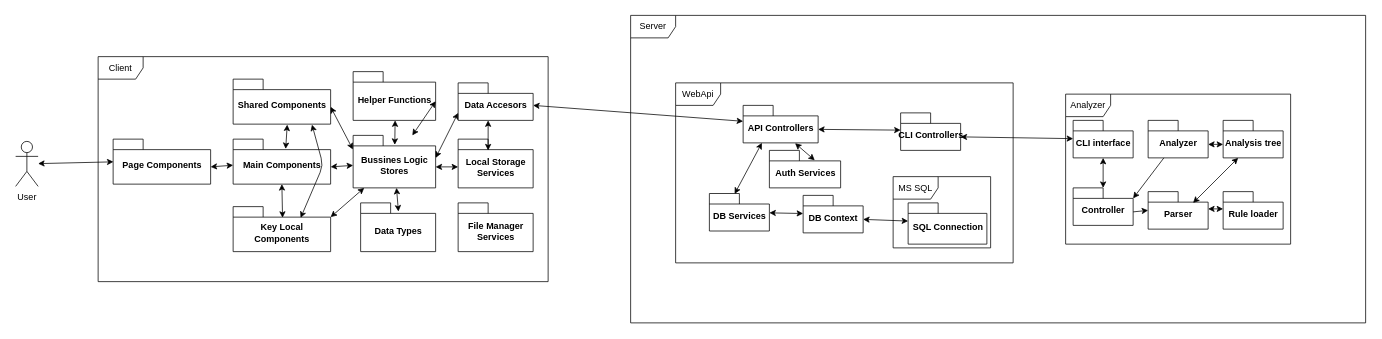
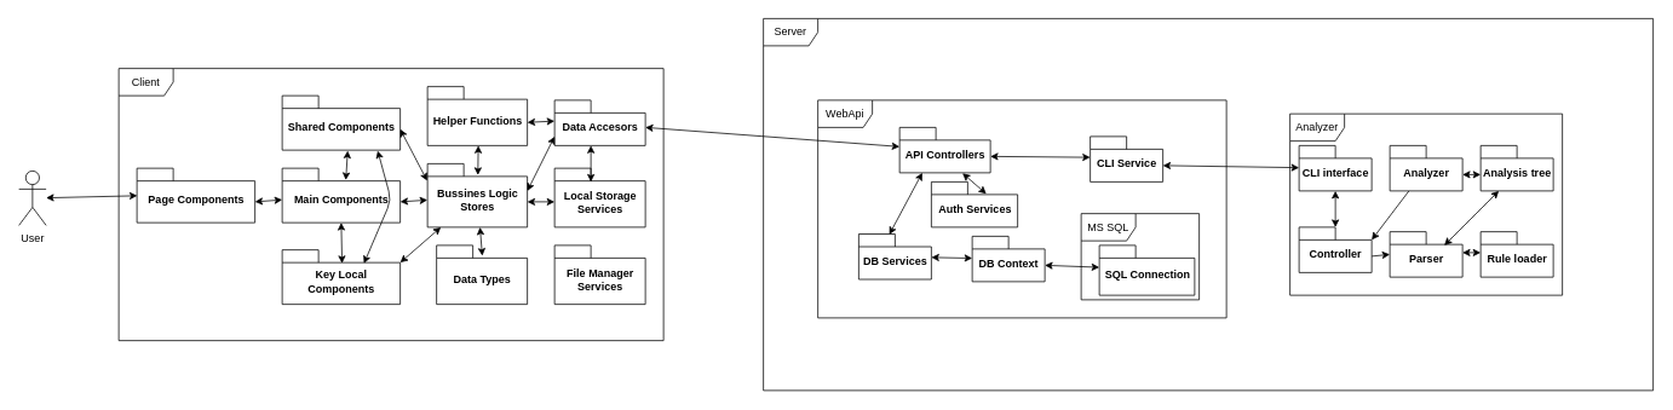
  <mxCell id="0" />
  <mxCell id="1" parent="0" />
  <mxCell id="2" value="Server" style="shape=umlFrame;whiteSpace=wrap;html=1;" vertex="1" parent="1"><mxGeometry x="840" y="20" width="980" height="410" as="geometry" /></mxCell>
  <mxCell id="3" value="WebApi" style="shape=umlFrame;whiteSpace=wrap;html=1;" vertex="1" parent="1"><mxGeometry x="900" y="110" width="450" height="240" as="geometry" /></mxCell>
  <mxCell id="4" value="MS SQL" style="shape=umlFrame;whiteSpace=wrap;html=1;" vertex="1" parent="1"><mxGeometry x="1190" y="235" width="130" height="95" as="geometry" /></mxCell>
  <mxCell id="5" value="Client" style="shape=umlFrame;whiteSpace=wrap;html=1;" vertex="1" parent="1"><mxGeometry x="130" y="75" width="600" height="300" as="geometry" /></mxCell>
  <mxCell id="6" value="Analyzer" style="shape=umlFrame;whiteSpace=wrap;html=1;" vertex="1" parent="1"><mxGeometry x="1420" y="125" width="300" height="200" as="geometry" /></mxCell>
  <mxCell id="7" value="CLI interface" style="shape=folder;fontStyle=1;spacingTop=10;tabWidth=40;tabHeight=14;tabPosition=left;html=1;" vertex="1" parent="1"><mxGeometry x="1430" y="160" width="80" height="50" as="geometry" /></mxCell>
  <mxCell id="8" value="Controller" style="shape=folder;fontStyle=1;spacingTop=10;tabWidth=40;tabHeight=14;tabPosition=left;html=1;" vertex="1" parent="1"><mxGeometry x="1430" y="250" width="80" height="50" as="geometry" /></mxCell>
  <mxCell id="9" value="Parser" style="shape=folder;fontStyle=1;spacingTop=10;tabWidth=40;tabHeight=14;tabPosition=left;html=1;" vertex="1" parent="1"><mxGeometry x="1530" y="255" width="80" height="50" as="geometry" /></mxCell>
  <mxCell id="10" value="Rule loader" style="shape=folder;fontStyle=1;spacingTop=10;tabWidth=40;tabHeight=14;tabPosition=left;html=1;" vertex="1" parent="1"><mxGeometry x="1630" y="255" width="80" height="50" as="geometry" /></mxCell>
  <mxCell id="11" value="Analysis tree" style="shape=folder;fontStyle=1;spacingTop=10;tabWidth=40;tabHeight=14;tabPosition=left;html=1;" vertex="1" parent="1"><mxGeometry x="1630" y="160" width="80" height="50" as="geometry" /></mxCell>
  <mxCell id="12" value="Analyzer" style="shape=folder;fontStyle=1;spacingTop=10;tabWidth=40;tabHeight=14;tabPosition=left;html=1;" vertex="1" parent="1"><mxGeometry x="1530" y="160" width="80" height="50" as="geometry" /></mxCell>
  <mxCell id="13" value="" style="endArrow=classic;startArrow=classic;html=1;exitX=0;exitY=0;exitDx=40;exitDy=0;exitPerimeter=0;" edge="1" parent="1" source="8" target="7"><mxGeometry width="50" height="50" relative="1" as="geometry"><mxPoint x="1470" y="380" as="sourcePoint" /><mxPoint x="1520" y="330" as="targetPoint" /></mxGeometry></mxCell>
  <mxCell id="14" value="" style="endArrow=classic;html=1;exitX=0;exitY=0;exitDx=80;exitDy=32;exitPerimeter=0;" edge="1" parent="1" source="8"><mxGeometry width="50" height="50" relative="1" as="geometry"><mxPoint x="1490" y="430" as="sourcePoint" /><mxPoint x="1530" y="280" as="targetPoint" /></mxGeometry></mxCell>
  <mxCell id="15" value="" style="endArrow=classic;startArrow=classic;html=1;entryX=0;entryY=0;entryDx=0;entryDy=23;entryPerimeter=0;" edge="1" parent="1" target="10"><mxGeometry width="50" height="50" relative="1" as="geometry"><mxPoint x="1610" y="278" as="sourcePoint" /><mxPoint x="1480" y="330" as="targetPoint" /></mxGeometry></mxCell>
  <mxCell id="16" value="" style="endArrow=classic;startArrow=classic;html=1;exitX=0;exitY=0;exitDx=80;exitDy=32;exitPerimeter=0;entryX=0;entryY=0;entryDx=0;entryDy=32;entryPerimeter=0;" edge="1" parent="1" source="12" target="11"><mxGeometry width="50" height="50" relative="1" as="geometry"><mxPoint x="1580" y="260" as="sourcePoint" /><mxPoint x="1630" y="210" as="targetPoint" /></mxGeometry></mxCell>
  <mxCell id="17" value="" style="endArrow=classic;startArrow=classic;html=1;entryX=0.25;entryY=1;entryDx=0;entryDy=0;entryPerimeter=0;" edge="1" parent="1" target="11"><mxGeometry width="50" height="50" relative="1" as="geometry"><mxPoint x="1590" y="270" as="sourcePoint" /><mxPoint x="1640" y="220" as="targetPoint" /></mxGeometry></mxCell>
  <mxCell id="18" value="" style="endArrow=classic;html=1;entryX=0;entryY=0;entryDx=80;entryDy=14;entryPerimeter=0;" edge="1" parent="1" source="12" target="8"><mxGeometry width="50" height="50" relative="1" as="geometry"><mxPoint x="1430" y="380" as="sourcePoint" /><mxPoint x="1480" y="330" as="targetPoint" /></mxGeometry></mxCell>
- <mxCell id="19" value="CLI Controllers" style="shape=folder;fontStyle=1;spacingTop=10;tabWidth=40;tabHeight=14;tabPosition=left;html=1;" vertex="1" parent="1"><mxGeometry x="1200" y="150" width="80" height="50" as="geometry" /></mxCell>
+ <mxCell id="19" value="CLI Service" style="shape=folder;fontStyle=1;spacingTop=10;tabWidth=40;tabHeight=14;tabPosition=left;html=1;" vertex="1" parent="1"><mxGeometry x="1200" y="150" width="80" height="50" as="geometry" /></mxCell>
  <mxCell id="20" value="" style="endArrow=classic;startArrow=classic;html=1;exitX=0;exitY=0;exitDx=80;exitDy=32;exitPerimeter=0;" edge="1" parent="1" source="19" target="7"><mxGeometry width="50" height="50" relative="1" as="geometry"><mxPoint x="1230" y="170" as="sourcePoint" /><mxPoint x="1370" y="190" as="targetPoint" /></mxGeometry></mxCell>
  <mxCell id="21" value="SQL Connection" style="shape=folder;fontStyle=1;spacingTop=10;tabWidth=40;tabHeight=14;tabPosition=left;html=1;" vertex="1" parent="1"><mxGeometry x="1210" y="270" width="105" height="55" as="geometry" /></mxCell>
  <mxCell id="22" value="DB Context" style="shape=folder;fontStyle=1;spacingTop=10;tabWidth=40;tabHeight=14;tabPosition=left;html=1;" vertex="1" parent="1"><mxGeometry x="1070" y="260" width="80" height="50" as="geometry" /></mxCell>
  <mxCell id="23" value="DB Services" style="shape=folder;fontStyle=1;spacingTop=10;tabWidth=40;tabHeight=14;tabPosition=left;html=1;" vertex="1" parent="1"><mxGeometry x="945" y="257.5" width="80" height="50" as="geometry" /></mxCell>
  <mxCell id="24" value="API Controllers" style="shape=folder;fontStyle=1;spacingTop=10;tabWidth=40;tabHeight=14;tabPosition=left;html=1;" vertex="1" parent="1"><mxGeometry x="990" y="140" width="100" height="50" as="geometry" /></mxCell>
  <mxCell id="25" value="Auth Services" style="shape=folder;fontStyle=1;spacingTop=10;tabWidth=40;tabHeight=14;tabPosition=left;html=1;" vertex="1" parent="1"><mxGeometry x="1025" y="200" width="95" height="50" as="geometry" /></mxCell>
  <mxCell id="26" value="" style="endArrow=classic;startArrow=classic;html=1;entryX=0;entryY=0;entryDx=0;entryDy=23;entryPerimeter=0;exitX=0;exitY=0;exitDx=100;exitDy=32;exitPerimeter=0;" edge="1" parent="1" source="24" target="19"><mxGeometry width="50" height="50" relative="1" as="geometry"><mxPoint x="1120" y="220" as="sourcePoint" /><mxPoint x="1170" y="170" as="targetPoint" /></mxGeometry></mxCell>
  <mxCell id="27" value="" style="endArrow=classic;startArrow=classic;html=1;entryX=0.637;entryY=0.265;entryDx=0;entryDy=0;entryPerimeter=0;exitX=0.693;exitY=1.01;exitDx=0;exitDy=0;exitPerimeter=0;" edge="1" parent="1" source="24" target="25"><mxGeometry width="50" height="50" relative="1" as="geometry"><mxPoint x="1100" y="182" as="sourcePoint" /><mxPoint x="1210" y="183" as="targetPoint" /></mxGeometry></mxCell>
  <mxCell id="28" value="" style="endArrow=classic;startArrow=classic;html=1;entryX=0.25;entryY=1;entryDx=0;entryDy=0;entryPerimeter=0;exitX=0.421;exitY=0.011;exitDx=0;exitDy=0;exitPerimeter=0;" edge="1" parent="1" source="23" target="24"><mxGeometry width="50" height="50" relative="1" as="geometry"><mxPoint x="985" y="254" as="sourcePoint" /><mxPoint x="1095" y="255" as="targetPoint" /></mxGeometry></mxCell>
  <mxCell id="29" value="" style="endArrow=classic;startArrow=classic;html=1;" edge="1" parent="1"><mxGeometry width="50" height="50" relative="1" as="geometry"><mxPoint x="1025" y="283.3" as="sourcePoint" /><mxPoint x="1070" y="284.2" as="targetPoint" /></mxGeometry></mxCell>
  <mxCell id="30" value="" style="endArrow=classic;startArrow=classic;html=1;exitX=0;exitY=0;exitDx=80;exitDy=32;exitPerimeter=0;entryX=0;entryY=0;entryDx=0;entryDy=24.25;entryPerimeter=0;" edge="1" parent="1" source="22" target="21"><mxGeometry width="50" height="50" relative="1" as="geometry"><mxPoint x="1035" y="293.3" as="sourcePoint" /><mxPoint x="1190" y="289" as="targetPoint" /></mxGeometry></mxCell>
  <mxCell id="31" value="Data Accesors" style="shape=folder;fontStyle=1;spacingTop=10;tabWidth=40;tabHeight=14;tabPosition=left;html=1;" vertex="1" parent="1"><mxGeometry x="610" y="110" width="100" height="50" as="geometry" /></mxCell>
  <mxCell id="32" value="Bussines Logic&lt;br&gt;Stores" style="shape=folder;fontStyle=1;spacingTop=10;tabWidth=40;tabHeight=14;tabPosition=left;html=1;" vertex="1" parent="1"><mxGeometry x="470" y="180" width="110" height="70" as="geometry" /></mxCell>
  <mxCell id="33" value="Local Storage&lt;br&gt;Services" style="shape=folder;fontStyle=1;spacingTop=10;tabWidth=40;tabHeight=14;tabPosition=left;html=1;" vertex="1" parent="1"><mxGeometry x="610" y="185" width="100" height="65" as="geometry" /></mxCell>
  <mxCell id="34" value="File Manager&lt;br&gt;Services" style="shape=folder;fontStyle=1;spacingTop=10;tabWidth=40;tabHeight=14;tabPosition=left;html=1;" vertex="1" parent="1"><mxGeometry x="610" y="270" width="100" height="65" as="geometry" /></mxCell>
  <mxCell id="35" value="Data Types" style="shape=folder;fontStyle=1;spacingTop=10;tabWidth=40;tabHeight=14;tabPosition=left;html=1;" vertex="1" parent="1"><mxGeometry x="480" y="270" width="100" height="65" as="geometry" /></mxCell>
  <mxCell id="36" value="Helper Functions" style="shape=folder;fontStyle=1;spacingTop=10;tabWidth=40;tabHeight=14;tabPosition=left;html=1;" vertex="1" parent="1"><mxGeometry x="470" y="95" width="110" height="65" as="geometry" /></mxCell>
  <mxCell id="37" value="Shared Components" style="shape=folder;fontStyle=1;spacingTop=10;tabWidth=40;tabHeight=14;tabPosition=left;html=1;" vertex="1" parent="1"><mxGeometry x="310" y="105" width="130" height="60" as="geometry" /></mxCell>
  <mxCell id="38" value="Key Local&lt;br&gt;Components" style="shape=folder;fontStyle=1;spacingTop=10;tabWidth=40;tabHeight=14;tabPosition=left;html=1;" vertex="1" parent="1"><mxGeometry x="310" y="275" width="130" height="60" as="geometry" /></mxCell>
  <mxCell id="39" value="Main Components" style="shape=folder;fontStyle=1;spacingTop=10;tabWidth=40;tabHeight=14;tabPosition=left;html=1;" vertex="1" parent="1"><mxGeometry x="310" y="185" width="130" height="60" as="geometry" /></mxCell>
  <mxCell id="40" value="Page Components" style="shape=folder;fontStyle=1;spacingTop=10;tabWidth=40;tabHeight=14;tabPosition=left;html=1;" vertex="1" parent="1"><mxGeometry x="150" y="185" width="130" height="60" as="geometry" /></mxCell>
  <mxCell id="41" value="User" style="shape=umlActor;verticalLabelPosition=bottom;verticalAlign=top;html=1;" vertex="1" parent="1"><mxGeometry x="20" y="188" width="30" height="60" as="geometry" /></mxCell>
  <mxCell id="42" value="" style="endArrow=classic;startArrow=classic;html=1;entryX=0.003;entryY=0.505;entryDx=0;entryDy=0;entryPerimeter=0;" edge="1" parent="1" source="41" target="40"><mxGeometry width="50" height="50" relative="1" as="geometry"><mxPoint x="70" y="285" as="sourcePoint" /><mxPoint x="120" y="235" as="targetPoint" /></mxGeometry></mxCell>
  <mxCell id="43" value="" style="endArrow=classic;startArrow=classic;html=1;exitX=0.809;exitY=1.011;exitDx=0;exitDy=0;exitPerimeter=0;" edge="1" parent="1" source="37"><mxGeometry width="50" height="50" relative="1" as="geometry"><mxPoint x="440" y="145" as="sourcePoint" /><mxPoint x="400" y="290" as="targetPoint" /><Array as="points"><mxPoint x="430" y="220" /></Array></mxGeometry></mxCell>
  <mxCell id="44" value="" style="endArrow=classic;startArrow=classic;html=1;entryX=0.555;entryY=1.011;entryDx=0;entryDy=0;entryPerimeter=0;exitX=0.539;exitY=0.218;exitDx=0;exitDy=0;exitPerimeter=0;" edge="1" parent="1" source="39" target="37"><mxGeometry width="50" height="50" relative="1" as="geometry"><mxPoint x="80" y="510" as="sourcePoint" /><mxPoint x="130" y="460" as="targetPoint" /></mxGeometry></mxCell>
  <mxCell id="45" value="" style="endArrow=classic;startArrow=classic;html=1;entryX=0.507;entryY=0.247;entryDx=0;entryDy=0;entryPerimeter=0;exitX=0.5;exitY=1;exitDx=0;exitDy=0;exitPerimeter=0;" edge="1" parent="1" source="39" target="38"><mxGeometry width="50" height="50" relative="1" as="geometry"><mxPoint x="90" y="520" as="sourcePoint" /><mxPoint x="140" y="470" as="targetPoint" /></mxGeometry></mxCell>
  <mxCell id="46" value="" style="endArrow=classic;startArrow=classic;html=1;exitX=0;exitY=0;exitDx=130;exitDy=37;exitPerimeter=0;" edge="1" parent="1" source="40" target="39"><mxGeometry width="50" height="50" relative="1" as="geometry"><mxPoint x="230" y="320" as="sourcePoint" /><mxPoint x="280" y="270" as="targetPoint" /></mxGeometry></mxCell>
  <mxCell id="47" value="" style="endArrow=classic;startArrow=classic;html=1;exitX=0;exitY=0;exitDx=130;exitDy=37;exitPerimeter=0;" edge="1" parent="1" source="39"><mxGeometry width="50" height="50" relative="1" as="geometry"><mxPoint x="440" y="230" as="sourcePoint" /><mxPoint x="470" y="220" as="targetPoint" /></mxGeometry></mxCell>
  <mxCell id="48" value="" style="endArrow=classic;startArrow=classic;html=1;exitX=0;exitY=0;exitDx=130;exitDy=14;exitPerimeter=0;" edge="1" parent="1" source="38" target="32"><mxGeometry width="50" height="50" relative="1" as="geometry"><mxPoint x="405" y="298" as="sourcePoint" /><mxPoint x="455" y="248" as="targetPoint" /></mxGeometry></mxCell>
  <mxCell id="49" value="" style="endArrow=classic;startArrow=classic;html=1;exitX=0;exitY=0;exitDx=130;exitDy=37;exitPerimeter=0;entryX=-0.003;entryY=0.268;entryDx=0;entryDy=0;entryPerimeter=0;" edge="1" parent="1" source="37" target="32"><mxGeometry width="50" height="50" relative="1" as="geometry"><mxPoint x="450" y="232" as="sourcePoint" /><mxPoint x="480" y="230" as="targetPoint" /></mxGeometry></mxCell>
  <mxCell id="50" value="" style="endArrow=classic;startArrow=classic;html=1;entryX=0.505;entryY=0.179;entryDx=0;entryDy=0;entryPerimeter=0;" edge="1" parent="1" target="32"><mxGeometry width="50" height="50" relative="1" as="geometry"><mxPoint x="526" y="160" as="sourcePoint" /><mxPoint x="479.67" y="208.76" as="targetPoint" /></mxGeometry></mxCell>
  <mxCell id="51" value="" style="endArrow=classic;startArrow=classic;html=1;exitX=0.504;exitY=0.177;exitDx=0;exitDy=0;exitPerimeter=0;" edge="1" parent="1" source="35" target="32"><mxGeometry width="50" height="50" relative="1" as="geometry"><mxPoint x="536" y="170" as="sourcePoint" /><mxPoint x="535.55" y="202.53" as="targetPoint" /></mxGeometry></mxCell>
  <mxCell id="52" value="" style="endArrow=classic;startArrow=classic;html=1;" edge="1" parent="1"><mxGeometry width="50" height="50" relative="1" as="geometry"><mxPoint x="580" y="210" as="sourcePoint" /><mxPoint x="610" y="150" as="targetPoint" /></mxGeometry></mxCell>
- <mxCell id="53" value="" style="endArrow=classic;startArrow=classic;html=1;exitX=0;exitY=0;exitDx=110;exitDy=39.5;exitPerimeter=0;" edge="1" parent="1" source="36" target="32"><mxGeometry width="50" height="50" relative="1" as="geometry"><mxPoint x="580" y="140" as="sourcePoint" /><mxPoint x="620" y="143" as="targetPoint" /></mxGeometry></mxCell>
+ <mxCell id="53" value="" style="endArrow=classic;startArrow=classic;html=1;entryX=0;entryY=0;entryDx=0;entryDy=23;entryPerimeter=0;exitX=0;exitY=0;exitDx=110;exitDy=39.5;exitPerimeter=0;" edge="1" parent="1" source="36" target="31"><mxGeometry width="50" height="50" relative="1" as="geometry"><mxPoint x="580" y="140" as="sourcePoint" /><mxPoint x="620" y="143" as="targetPoint" /></mxGeometry></mxCell>
  <mxCell id="54" value="" style="endArrow=classic;startArrow=classic;html=1;exitX=0;exitY=0;exitDx=110;exitDy=42;exitPerimeter=0;" edge="1" parent="1" source="32"><mxGeometry width="50" height="50" relative="1" as="geometry"><mxPoint x="590" y="144.5" as="sourcePoint" /><mxPoint x="610" y="222" as="targetPoint" /></mxGeometry></mxCell>
  <mxCell id="55" value="" style="endArrow=classic;startArrow=classic;html=1;" edge="1" parent="1"><mxGeometry width="50" height="50" relative="1" as="geometry"><mxPoint x="650" y="160" as="sourcePoint" /><mxPoint x="650" y="200" as="targetPoint" /></mxGeometry></mxCell>
  <mxCell id="56" value="" style="endArrow=classic;startArrow=classic;html=1;" edge="1" parent="1" target="24"><mxGeometry width="50" height="50" relative="1" as="geometry"><mxPoint x="710" y="140" as="sourcePoint" /><mxPoint x="810" y="160" as="targetPoint" /></mxGeometry></mxCell>
